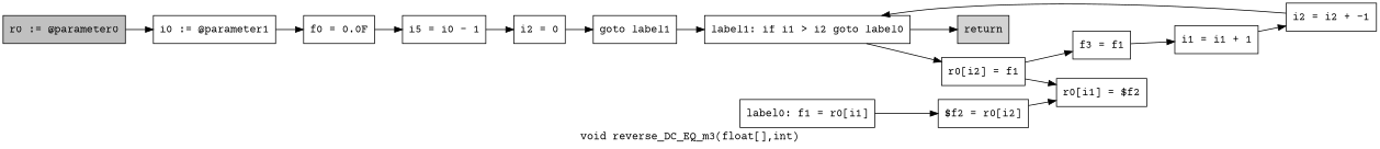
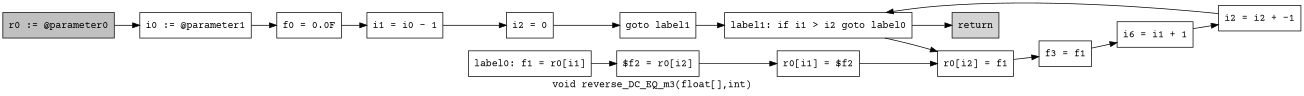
  digraph {
    fontname="Courier Prime"
    label="void reverse_DC_EQ_m3(float[],int)"
    rankdir=LR
    node [fontname="Courier Prime" shape=box]
    edge [fontname="Courier Prime"]
    n1 [fillcolor=gray label="r0 := @parameter0" style=filled]
    n2 [label="i0 := @parameter1"]
    n3 [label="f0 = 0.0F"]
-   n4 [label="i5 = i0 - 1"]
+   n4 [label="i1 = i0 - 1"]
    n5 [label="i2 = 0"]
    n6 [label="goto label1"]
    n7 [label="label1: if i1 > i2 goto label0"]
    n8 [fillcolor=lightgray label=return style=filled]
    n9 [label="r0[i2] = f1"]
    n10 [label="label0: f1 = r0[i1]"]
    n11 [label="$f2 = r0[i2]"]
    n12 [label="r0[i1] = $f2"]
    n13 [label="f3 = f1"]
-   n14 [label="i1 = i1 + 1"]
+   n14 [label="i6 = i1 + 1"]
    n15 [label="i2 = i2 + -1"]
    n1 -> n2
    n2 -> n3
    n3 -> n4
    n4 -> n5
    n5 -> n6
    n6 -> n7
    n7 -> n8
    n7 -> n9
    n9 -> n13
    n10 -> n11
    n11 -> n12
-   n9 -> n12
+   n12 -> n9
    n13 -> n14
    n14 -> n15
    n15 -> n7
  }
